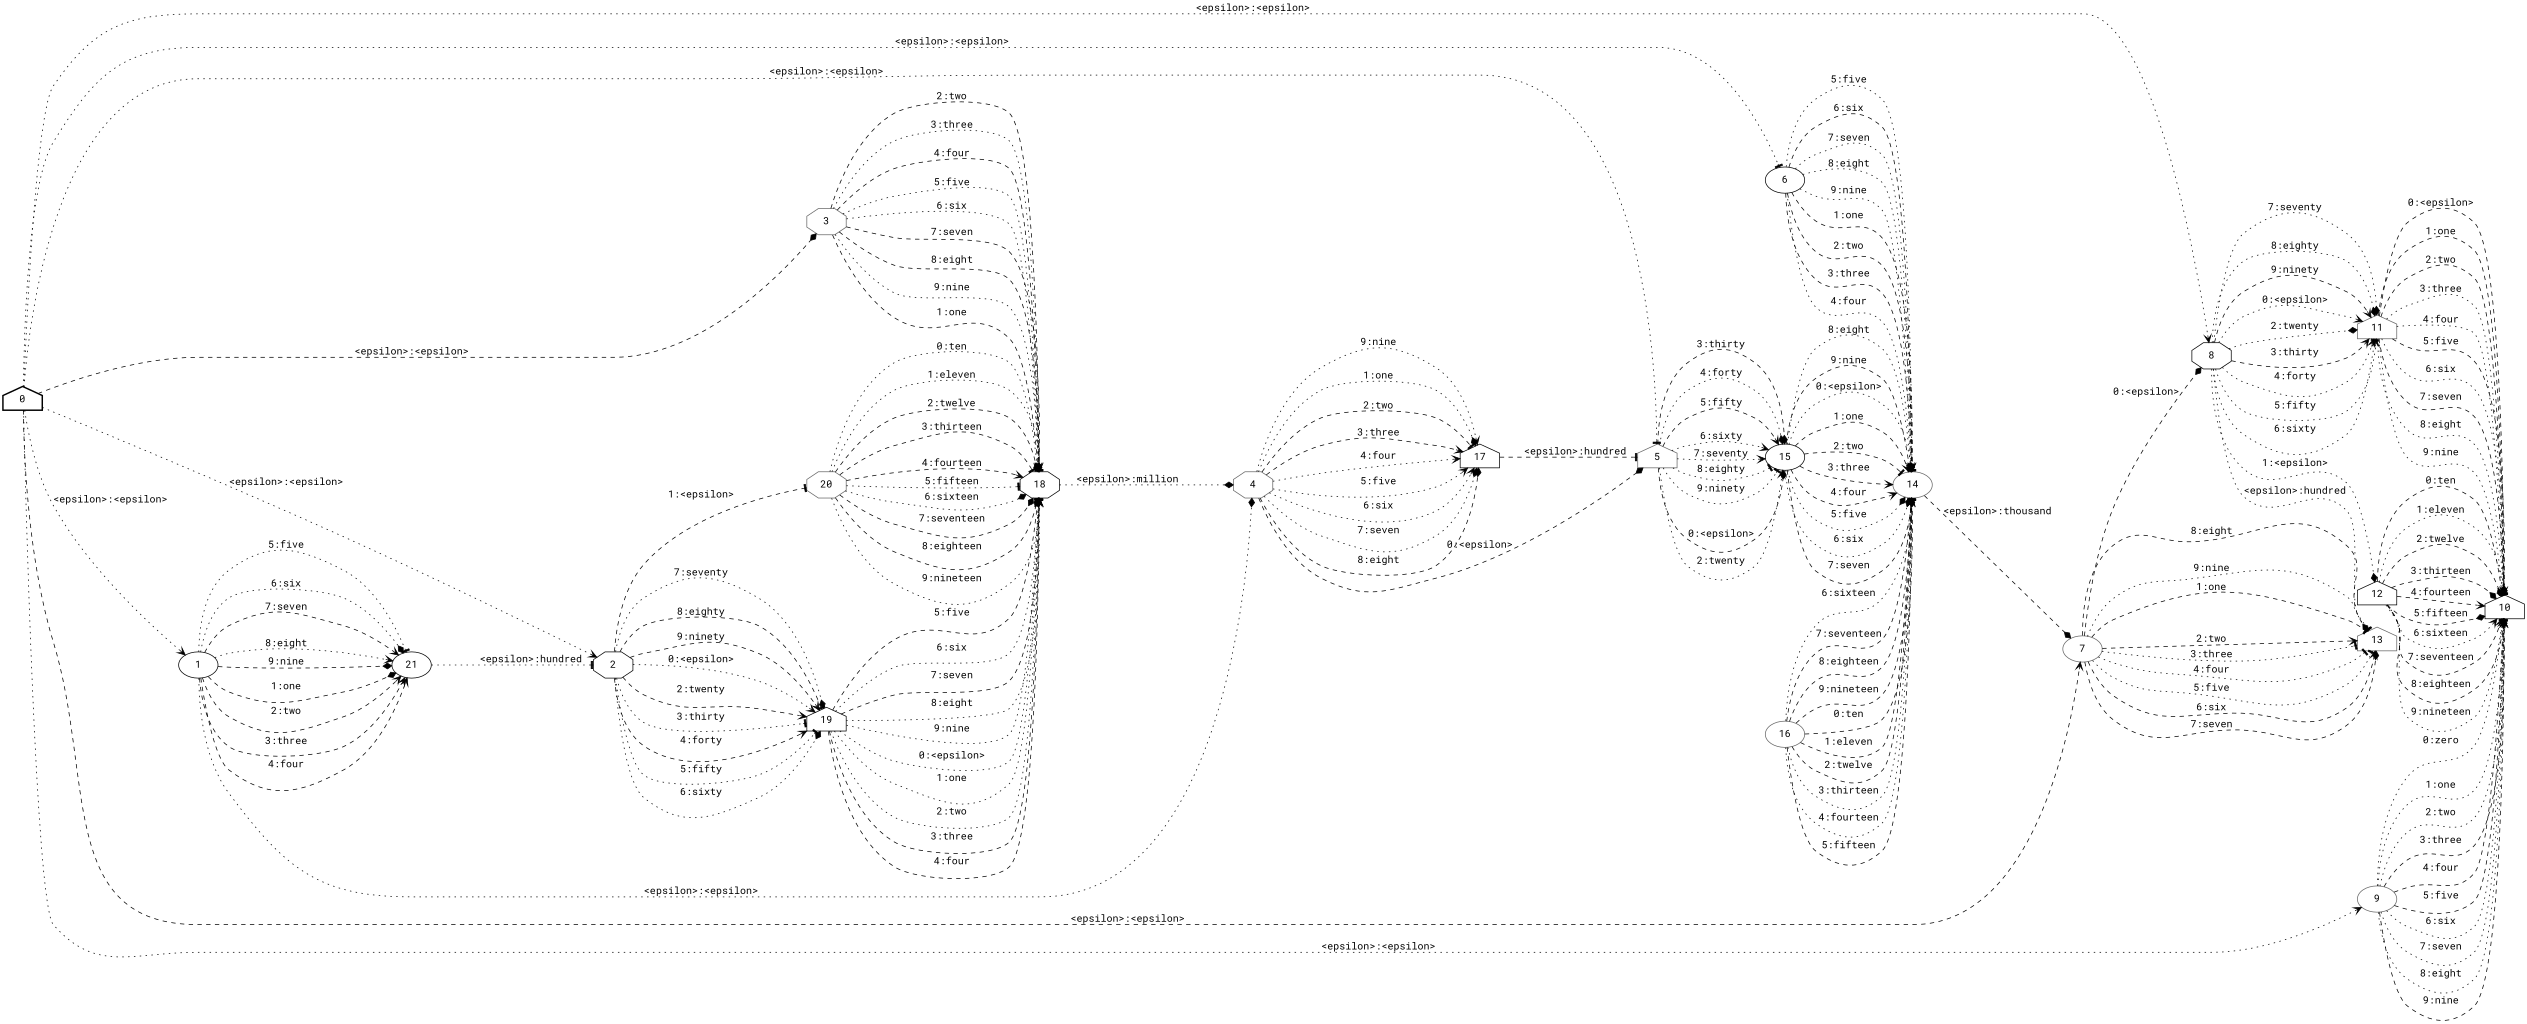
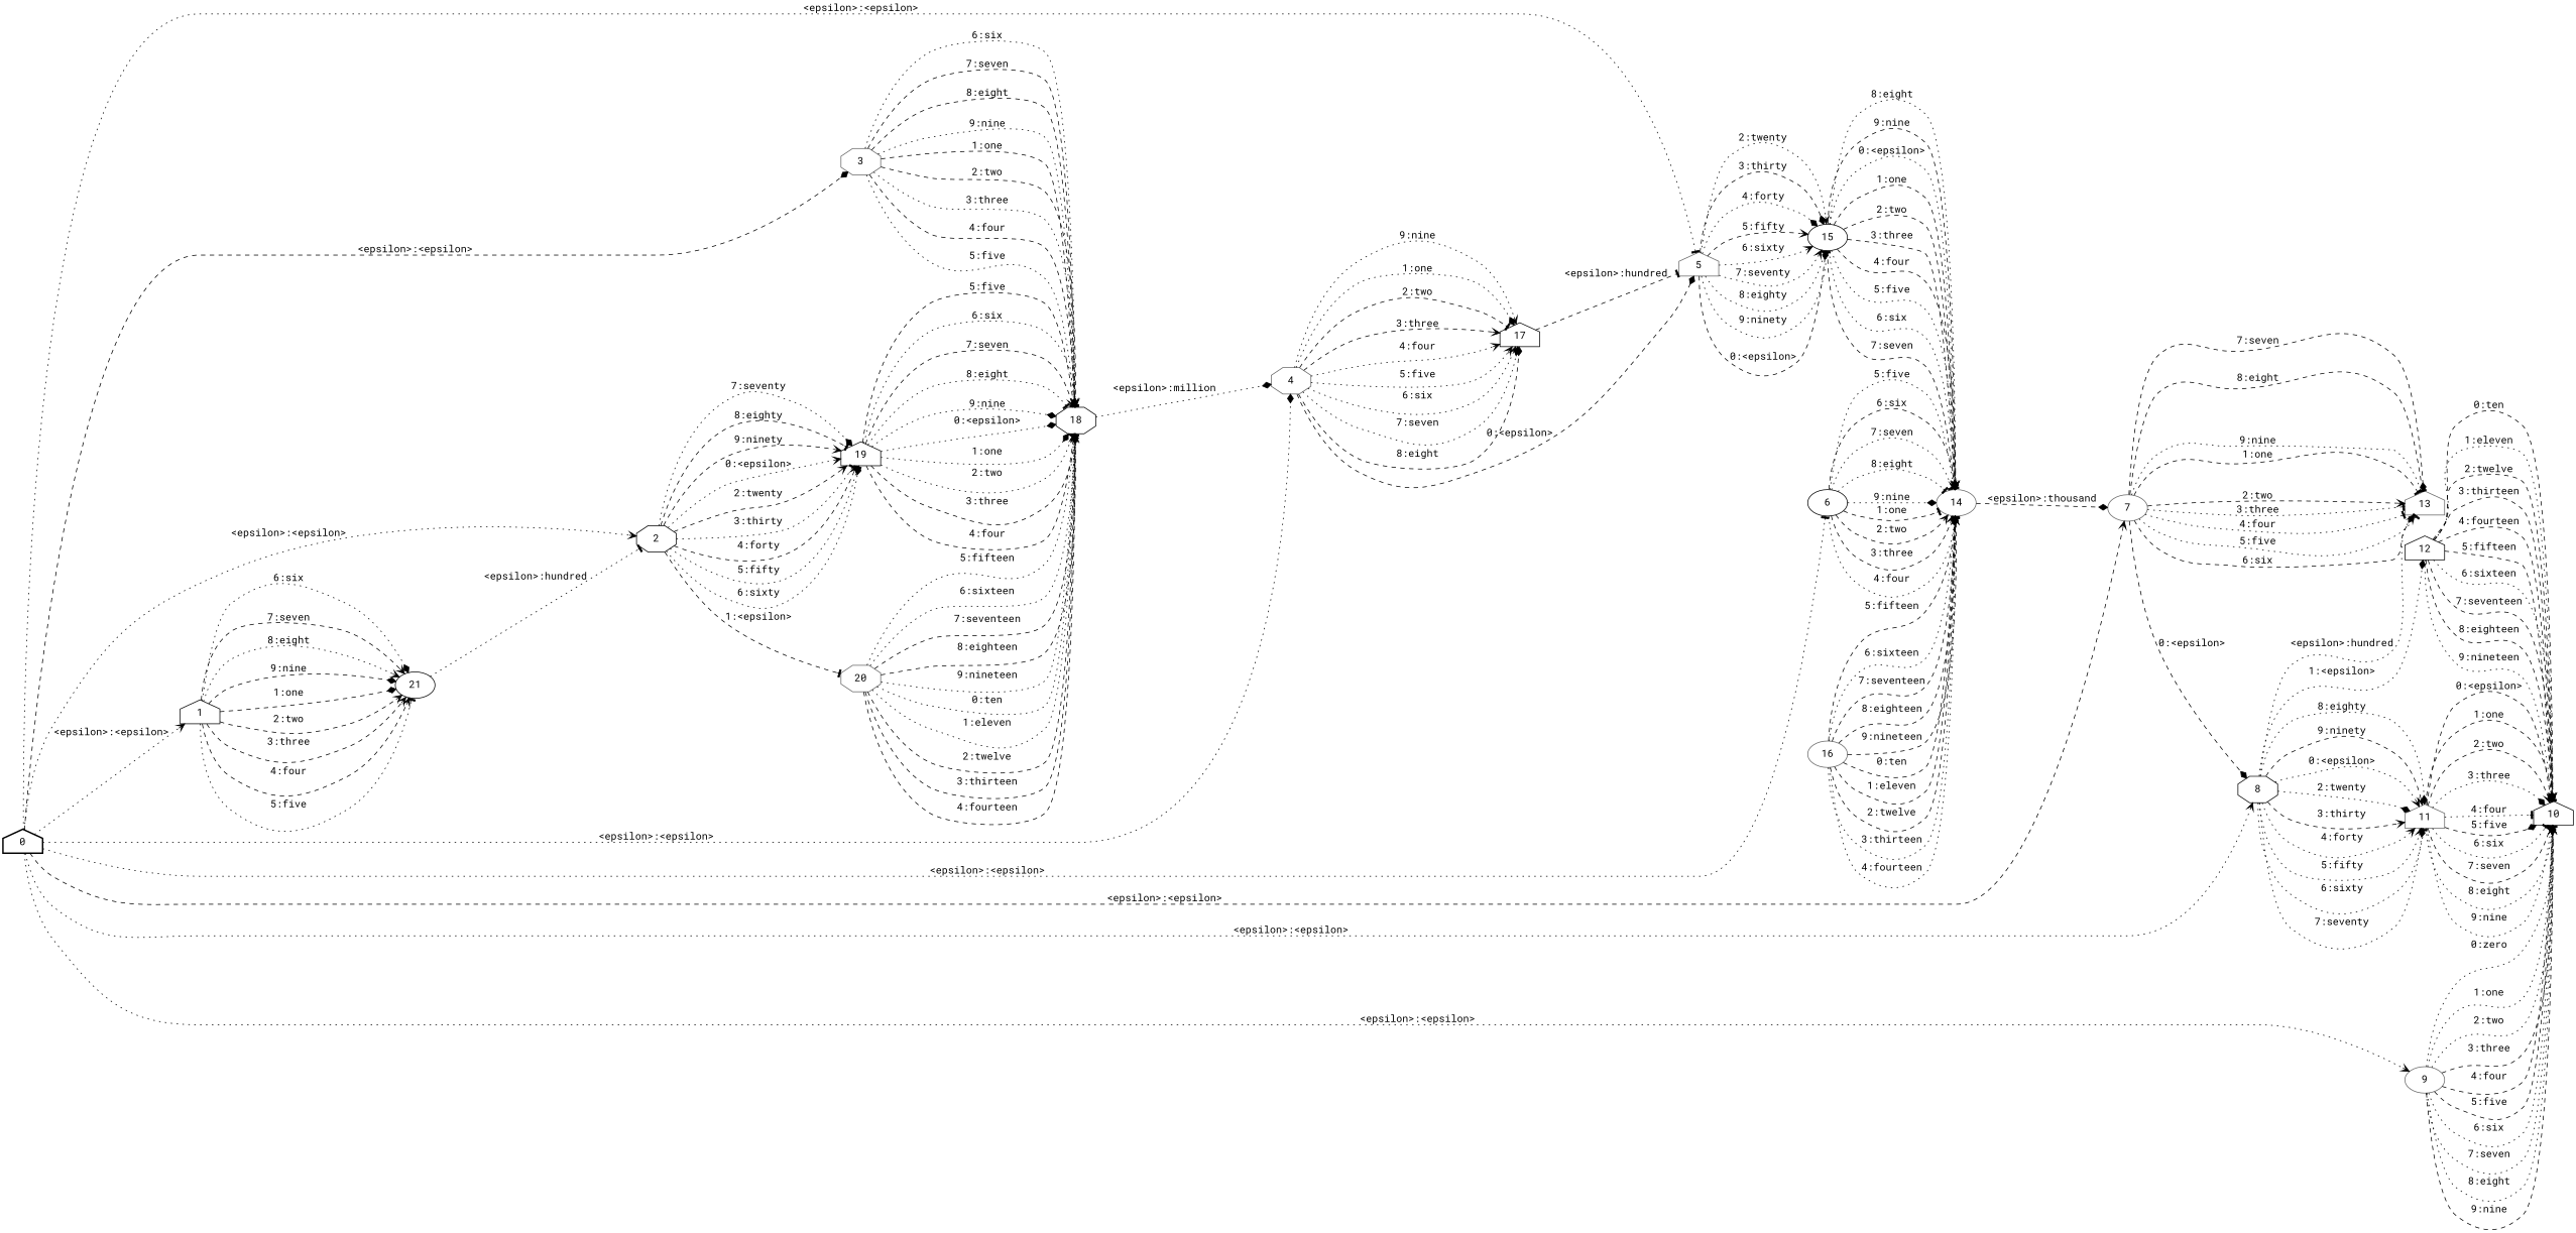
  digraph {
    fontname="Roboto Mono"
    nodesep=0.25
    rankdir=LR
    ranksep=0.4
    node [color=black fontname="Roboto Mono" fontsize=14 shape=house style=solid]
    edge [arrowhead=vee fontname="Roboto Mono" fontsize=14 style=dotted]
    n1 [label=0 style=bold]
-   n2 [label=1 shape=ellipse]
+   n2 [label=1]
    n3 [label=2 shape=octagon]
    n4 [color=gray40 label=3 shape=octagon]
    n5 [color=gray40 label=4 shape=octagon]
    n6 [color=gray40 label=5]
    n7 [label=6 shape=ellipse]
    n8 [color=gray40 label=7 shape=ellipse]
    n9 [label=8 shape=octagon]
    n10 [color=gray40 label=9 shape=ellipse]
    n11 [label=21 shape=ellipse]
    n12 [label=19]
    n13 [color=gray40 label=20 shape=octagon]
    n14 [label=18 shape=octagon]
    n15 [label=17]
    n16 [label=15 shape=ellipse]
    n17 [color=gray40 label=14 shape=ellipse]
    n18 [color=gray40 label=13]
    n19 [color=gray40 label=11]
    n20 [label=12]
    n21 [label=10]
    n22 [color=gray40 label=16 shape=ellipse]
    n1 -> n2 [label="<epsilon>:<epsilon>"]
    n1 -> n3 [label="<epsilon>:<epsilon>"]
    n1 -> n4 [arrowhead=diamond label="<epsilon>:<epsilon>" style=dashed]
-   n2 -> n5 [arrowhead=diamond label="<epsilon>:<epsilon>"]
+   n1 -> n5 [arrowhead=diamond label="<epsilon>:<epsilon>"]
    n1 -> n6 [arrowhead=tee label="<epsilon>:<epsilon>"]
    n1 -> n7 [arrowhead=tee label="<epsilon>:<epsilon>"]
    n1 -> n8 [label="<epsilon>:<epsilon>" style=dashed]
    n1 -> n9 [label="<epsilon>:<epsilon>"]
    n1 -> n10 [label="<epsilon>:<epsilon>"]
    n2 -> n11 [arrowhead=diamond label="1:one" style=dashed]
    n2 -> n11 [label="2:two" style=dashed]
    n2 -> n11 [label="3:three" style=dashed]
    n2 -> n11 [label="4:four" style=dashed]
    n2 -> n11 [arrowhead=tee label="5:five"]
    n2 -> n11 [arrowhead=diamond label="6:six"]
    n2 -> n11 [label="7:seven" style=dashed]
    n2 -> n11 [label="8:eight"]
    n2 -> n11 [arrowhead=diamond label="9:nine" style=dashed]
    n3 -> n12 [label="0:<epsilon>"]
    n3 -> n12 [label="2:twenty" style=dashed]
    n3 -> n12 [arrowhead=tee label="3:thirty"]
    n3 -> n12 [label="4:forty" style=dashed]
    n3 -> n12 [arrowhead=tee label="5:fifty"]
    n3 -> n12 [arrowhead=diamond label="6:sixty"]
    n3 -> n12 [arrowhead=diamond label="7:seventy"]
    n3 -> n12 [arrowhead=tee label="8:eighty" style=dashed]
    n3 -> n12 [label="9:ninety" style=dashed]
    n3 -> n13 [arrowhead=tee label="1:<epsilon>" style=dashed]
    n4 -> n14 [label="1:one" style=dashed]
    n4 -> n14 [label="2:two" style=dashed]
    n4 -> n14 [arrowhead=tee label="3:three"]
    n4 -> n14 [arrowhead=diamond label="4:four" style=dashed]
    n4 -> n14 [arrowhead=tee label="5:five"]
    n4 -> n14 [label="6:six"]
    n4 -> n14 [arrowhead=tee label="7:seven" style=dashed]
    n4 -> n14 [arrowhead=diamond label="8:eight" style=dashed]
    n4 -> n14 [arrowhead=tee label="9:nine"]
    n5 -> n6 [arrowhead=diamond label="0:<epsilon>" style=dashed]
    n5 -> n15 [arrowhead=diamond label="1:one"]
    n5 -> n15 [arrowhead=tee label="2:two" style=dashed]
    n5 -> n15 [label="3:three" style=dashed]
    n5 -> n15 [label="4:four"]
    n5 -> n15 [label="5:five"]
    n5 -> n15 [label="6:six"]
    n5 -> n15 [arrowhead=diamond label="7:seven"]
    n5 -> n15 [arrowhead=diamond label="8:eight" style=dashed]
    n5 -> n15 [label="9:nine"]
    n6 -> n16 [arrowhead=diamond label="0:<epsilon>" style=dashed]
    n6 -> n16 [label="2:twenty"]
    n6 -> n16 [arrowhead=diamond label="3:thirty" style=dashed]
    n6 -> n16 [arrowhead=diamond label="4:forty"]
    n6 -> n16 [label="5:fifty" style=dashed]
    n6 -> n16 [label="6:sixty"]
    n6 -> n16 [label="7:seventy"]
    n6 -> n16 [arrowhead=tee label="8:eighty"]
    n6 -> n16 [arrowhead=tee label="9:ninety"]
    n7 -> n17 [arrowhead=tee label="1:one" style=dashed]
    n7 -> n17 [label="2:two" style=dashed]
    n7 -> n17 [label="3:three" style=dashed]
    n7 -> n17 [arrowhead=diamond label="4:four"]
    n7 -> n17 [label="5:five"]
    n7 -> n17 [arrowhead=diamond label="6:six" style=dashed]
    n7 -> n17 [arrowhead=tee label="7:seven"]
    n7 -> n17 [arrowhead=tee label="8:eight"]
    n7 -> n17 [arrowhead=diamond label="9:nine"]
    n8 -> n9 [arrowhead=diamond label="0:<epsilon>" style=dashed]
    n8 -> n18 [arrowhead=tee label="1:one" style=dashed]
    n8 -> n18 [label="2:two" style=dashed]
    n8 -> n18 [arrowhead=tee label="3:three"]
    n8 -> n18 [arrowhead=tee label="4:four"]
    n8 -> n18 [arrowhead=tee label="5:five"]
    n8 -> n18 [label="6:six" style=dashed]
    n8 -> n18 [arrowhead=diamond label="7:seven" style=dashed]
    n8 -> n18 [arrowhead=tee label="8:eight" style=dashed]
    n8 -> n18 [arrowhead=tee label="9:nine"]
    n9 -> n18 [arrowhead=diamond label="<epsilon>:hundred"]
    n9 -> n19 [label="0:<epsilon>"]
    n9 -> n19 [arrowhead=diamond label="2:twenty"]
    n9 -> n19 [label="3:thirty" style=dashed]
    n9 -> n19 [label="4:forty"]
    n9 -> n19 [label="5:fifty"]
    n9 -> n19 [arrowhead=tee label="6:sixty"]
    n9 -> n19 [arrowhead=diamond label="7:seventy"]
    n9 -> n19 [arrowhead=diamond label="8:eighty"]
    n9 -> n19 [label="9:ninety" style=dashed]
    n9 -> n20 [arrowhead=diamond label="1:<epsilon>"]
    n10 -> n21 [arrowhead=tee label="0:zero"]
    n10 -> n21 [arrowhead=diamond label="1:one"]
    n10 -> n21 [label="2:two"]
    n10 -> n21 [arrowhead=diamond label="3:three" style=dashed]
    n10 -> n21 [arrowhead=diamond label="4:four" style=dashed]
    n10 -> n21 [arrowhead=diamond label="5:five" style=dashed]
    n10 -> n21 [label="6:six"]
    n10 -> n21 [label="7:seven"]
    n10 -> n21 [arrowhead=tee label="8:eight"]
    n10 -> n21 [label="9:nine" style=dashed]
    n11 -> n3 [arrowhead=tee label="<epsilon>:hundred"]
    n12 -> n14 [arrowhead=diamond label="0:<epsilon>"]
    n12 -> n14 [arrowhead=diamond label="1:one"]
    n12 -> n14 [arrowhead=tee label="2:two"]
    n12 -> n14 [arrowhead=tee label="3:three" style=dashed]
    n12 -> n14 [label="4:four" style=dashed]
    n12 -> n14 [arrowhead=tee label="5:five" style=dashed]
    n12 -> n14 [label="6:six"]
    n12 -> n14 [label="7:seven" style=dashed]
    n12 -> n14 [arrowhead=tee label="8:eight"]
    n12 -> n14 [arrowhead=diamond label="9:nine"]
    n13 -> n14 [arrowhead=diamond label="0:ten"]
    n13 -> n14 [label="1:eleven"]
    n13 -> n14 [arrowhead=diamond label="2:twelve" style=dashed]
    n13 -> n14 [arrowhead=tee label="3:thirteen" style=dashed]
    n13 -> n14 [label="4:fourteen" style=dashed]
    n13 -> n14 [arrowhead=tee label="5:fifteen"]
    n13 -> n14 [arrowhead=diamond label="6:sixteen"]
    n13 -> n14 [arrowhead=diamond label="7:seventeen" style=dashed]
    n13 -> n14 [arrowhead=diamond label="8:eighteen" style=dashed]
    n13 -> n14 [label="9:nineteen"]
    n14 -> n5 [arrowhead=diamond label="<epsilon>:million"]
    n15 -> n6 [arrowhead=tee label="<epsilon>:hundred" style=dashed]
    n16 -> n17 [label="0:<epsilon>"]
    n16 -> n17 [label="1:one" style=dashed]
    n16 -> n17 [arrowhead=tee label="2:two" style=dashed]
    n16 -> n17 [label="3:three" style=dashed]
    n16 -> n17 [label="4:four" style=dashed]
    n16 -> n17 [arrowhead=diamond label="5:five"]
    n16 -> n17 [arrowhead=diamond label="6:six"]
    n16 -> n17 [arrowhead=tee label="7:seven" style=dashed]
    n16 -> n17 [label="8:eight"]
    n16 -> n17 [arrowhead=diamond label="9:nine" style=dashed]
    n17 -> n8 [arrowhead=diamond label="<epsilon>:thousand" style=dashed]
    n19 -> n21 [arrowhead=diamond label="0:<epsilon>" style=dashed]
    n19 -> n21 [label="1:one" style=dashed]
    n19 -> n21 [label="2:two" style=dashed]
    n19 -> n21 [arrowhead=diamond label="3:three"]
    n19 -> n21 [arrowhead=tee label="4:four"]
    n19 -> n21 [arrowhead=diamond label="5:five" style=dashed]
    n19 -> n21 [arrowhead=tee label="6:six"]
    n19 -> n21 [arrowhead=tee label="7:seven" style=dashed]
    n19 -> n21 [arrowhead=diamond label="8:eight"]
    n19 -> n21 [arrowhead=tee label="9:nine"]
    n20 -> n21 [label="0:ten" style=dashed]
    n20 -> n21 [arrowhead=tee label="1:eleven"]
    n20 -> n21 [arrowhead=diamond label="2:twelve" style=dashed]
    n20 -> n21 [arrowhead=diamond label="3:thirteen" style=dashed]
    n20 -> n21 [label="4:fourteen" style=dashed]
    n20 -> n21 [arrowhead=diamond label="5:fifteen" style=dashed]
    n20 -> n21 [label="6:sixteen"]
    n20 -> n21 [label="7:seventeen" style=dashed]
    n20 -> n21 [arrowhead=tee label="8:eighteen" style=dashed]
    n20 -> n21 [label="9:nineteen"]
    n22 -> n17 [arrowhead=tee label="0:ten" style=dashed]
    n22 -> n17 [arrowhead=tee label="1:eleven" style=dashed]
    n22 -> n17 [label="2:twelve" style=dashed]
    n22 -> n17 [label="3:thirteen"]
    n22 -> n17 [arrowhead=diamond label="4:fourteen"]
    n22 -> n17 [arrowhead=tee label="5:fifteen" style=dashed]
    n22 -> n17 [arrowhead=diamond label="6:sixteen"]
    n22 -> n17 [label="7:seventeen" style=dashed]
    n22 -> n17 [arrowhead=tee label="8:eighteen" style=dashed]
    n22 -> n17 [arrowhead=tee label="9:nineteen" style=dashed]
  }
